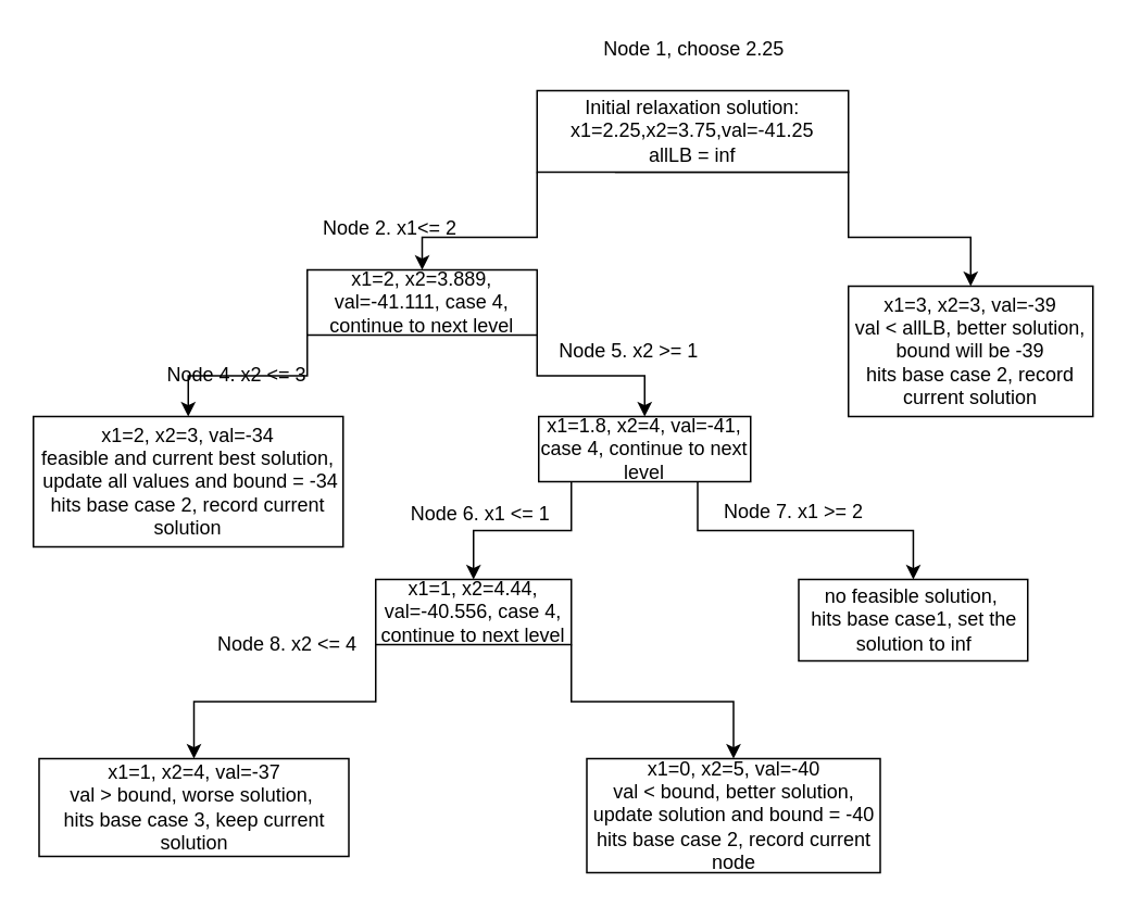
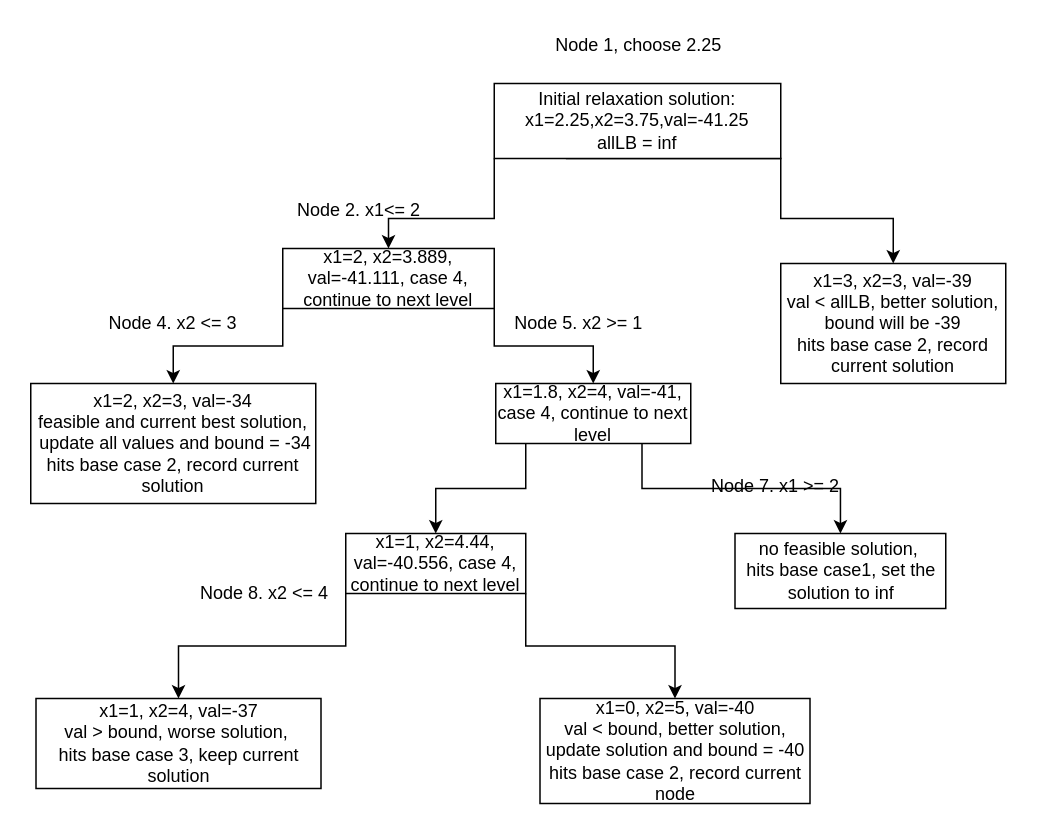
  <mxCell id="0" />
  <mxCell id="1" parent="0" />
  <mxCell id="2" style="edgeStyle=orthogonalEdgeStyle;rounded=0;orthogonalLoop=1;jettySize=auto;html=1;exitX=0;exitY=1;exitDx=0;exitDy=0;entryX=0.5;entryY=0;entryDx=0;entryDy=0;" parent="1" source="4" target="8" edge="1"><mxGeometry relative="1" as="geometry"><mxPoint x="259" y="155" as="targetPoint" /><Array as="points"><mxPoint x="329" y="145" /><mxPoint x="259" y="145" /></Array></mxGeometry></mxCell>
  <mxCell id="3" style="edgeStyle=orthogonalEdgeStyle;rounded=0;orthogonalLoop=1;jettySize=auto;html=1;exitX=0.25;exitY=1;exitDx=0;exitDy=0;entryX=0.5;entryY=0;entryDx=0;entryDy=0;" parent="1" source="4" target="25" edge="1"><mxGeometry relative="1" as="geometry"><Array as="points"><mxPoint x="520" y="105" /><mxPoint x="520" y="145" /><mxPoint x="595" y="145" /></Array></mxGeometry></mxCell>
  <mxCell id="4" value="Initial relaxation solution:&lt;br&gt;x1=2.25,x2=3.75,val=-41.25&lt;br&gt;allLB = inf" style="rounded=0;whiteSpace=wrap;html=1;" parent="1" vertex="1"><mxGeometry x="329" y="55" width="191" height="50" as="geometry" /></mxCell>
  <mxCell id="5" value="Node 2. x1&amp;lt;= 2" style="text;html=1;strokeColor=none;fillColor=none;align=center;verticalAlign=middle;whiteSpace=wrap;rounded=0;" parent="1" vertex="1"><mxGeometry x="193.5" y="130" width="90" height="20" as="geometry" /></mxCell>
  <mxCell id="6" style="edgeStyle=orthogonalEdgeStyle;rounded=0;orthogonalLoop=1;jettySize=auto;html=1;exitX=0;exitY=1;exitDx=0;exitDy=0;entryX=0.5;entryY=0;entryDx=0;entryDy=0;" parent="1" source="8" target="9" edge="1"><mxGeometry relative="1" as="geometry" /></mxCell>
  <mxCell id="7" style="edgeStyle=orthogonalEdgeStyle;rounded=0;orthogonalLoop=1;jettySize=auto;html=1;exitX=1;exitY=1;exitDx=0;exitDy=0;entryX=0.5;entryY=0;entryDx=0;entryDy=0;" parent="1" source="8" target="13" edge="1"><mxGeometry relative="1" as="geometry" /></mxCell>
  <mxCell id="8" value="x1=2, x2=3.889, val=-41.111, case 4, continue to next level" style="rounded=0;whiteSpace=wrap;html=1;" parent="1" vertex="1"><mxGeometry x="188" y="165" width="141" height="40" as="geometry" /></mxCell>
  <mxCell id="9" value="&lt;span&gt;x1=2, x2=3, val=-34&lt;br&gt;feasible and current best solution,&lt;br&gt;&amp;nbsp;update all values and bound = -34&lt;br&gt;hits base case 2, record current solution&lt;br&gt;&lt;/span&gt;" style="rounded=0;whiteSpace=wrap;html=1;" parent="1" vertex="1"><mxGeometry x="20" y="255" width="190" height="80" as="geometry" /></mxCell>
- <mxCell id="10" value="Node 4. x2 &amp;lt;= 3" style="text;html=1;strokeColor=none;fillColor=none;align=center;verticalAlign=middle;whiteSpace=wrap;rounded=0;" parent="1" vertex="1"><mxGeometry x="95" y="220" width="100" height="20" as="geometry" /></mxCell>
+ <mxCell id="10" value="Node 4. x2 &amp;lt;= 3" style="text;html=1;strokeColor=none;fillColor=none;align=center;verticalAlign=middle;whiteSpace=wrap;rounded=0;" parent="1" vertex="1"><mxGeometry x="65" y="205" width="100" height="20" as="geometry" /></mxCell>
  <mxCell id="11" value="" style="edgeStyle=orthogonalEdgeStyle;rounded=0;orthogonalLoop=1;jettySize=auto;html=1;entryX=0.5;entryY=0;entryDx=0;entryDy=0;exitX=0;exitY=1;exitDx=0;exitDy=0;" parent="1" source="13" target="17" edge="1"><mxGeometry relative="1" as="geometry"><mxPoint x="380" y="295" as="sourcePoint" /><mxPoint x="395" y="365" as="targetPoint" /><Array as="points"><mxPoint x="350" y="285" /><mxPoint x="350" y="325" /><mxPoint x="290" y="325" /></Array></mxGeometry></mxCell>
  <mxCell id="12" style="edgeStyle=orthogonalEdgeStyle;rounded=0;orthogonalLoop=1;jettySize=auto;html=1;exitX=0.75;exitY=1;exitDx=0;exitDy=0;" parent="1" source="13" target="22" edge="1"><mxGeometry relative="1" as="geometry" /></mxCell>
  <mxCell id="13" value="&lt;span&gt;x1=1.8, x2=4, val=-41,&lt;br&gt;case 4, continue to next level&lt;br&gt;&lt;/span&gt;" style="rounded=0;whiteSpace=wrap;html=1;" parent="1" vertex="1"><mxGeometry x="330" y="255" width="130" height="40" as="geometry" /></mxCell>
  <mxCell id="14" value="Node 5. x2 &amp;gt;= 1" style="text;html=1;strokeColor=none;fillColor=none;align=center;verticalAlign=middle;whiteSpace=wrap;rounded=0;" parent="1" vertex="1"><mxGeometry x="340" y="205" width="91" height="20" as="geometry" /></mxCell>
  <mxCell id="15" style="edgeStyle=orthogonalEdgeStyle;rounded=0;orthogonalLoop=1;jettySize=auto;html=1;exitX=0;exitY=1;exitDx=0;exitDy=0;entryX=0.5;entryY=0;entryDx=0;entryDy=0;" parent="1" source="17" target="19" edge="1"><mxGeometry relative="1" as="geometry" /></mxCell>
  <mxCell id="16" style="edgeStyle=orthogonalEdgeStyle;rounded=0;orthogonalLoop=1;jettySize=auto;html=1;exitX=1;exitY=1;exitDx=0;exitDy=0;entryX=0.5;entryY=0;entryDx=0;entryDy=0;" edge="1" parent="1" source="17" target="21"><mxGeometry relative="1" as="geometry" /></mxCell>
  <mxCell id="17" value="&lt;span&gt;x1=1, x2=4.44, val=-40.556,&amp;nbsp;&lt;/span&gt;case 4, continue to next level" style="rounded=0;whiteSpace=wrap;html=1;" parent="1" vertex="1"><mxGeometry x="230" y="355" width="120" height="40" as="geometry" /></mxCell>
- <mxCell id="18" value="Node 6. x1 &amp;lt;= 1" style="text;html=1;strokeColor=none;fillColor=none;align=center;verticalAlign=middle;whiteSpace=wrap;rounded=0;" parent="1" vertex="1"><mxGeometry x="249" y="305" width="91" height="20" as="geometry" /></mxCell>
  <mxCell id="19" value="&lt;span&gt;x1=1, x2=4, val=-37&lt;br&gt;val &amp;gt; bound, worse solution,&amp;nbsp;&lt;br&gt;hits base case 3,&amp;nbsp;&lt;/span&gt;keep current solution&lt;span&gt;&lt;br&gt;&lt;/span&gt;" style="rounded=0;whiteSpace=wrap;html=1;" parent="1" vertex="1"><mxGeometry x="23.5" y="465" width="190" height="60" as="geometry" /></mxCell>
  <mxCell id="20" value="Node 8. x2 &amp;lt;= 4" style="text;html=1;strokeColor=none;fillColor=none;align=center;verticalAlign=middle;whiteSpace=wrap;rounded=0;" parent="1" vertex="1"><mxGeometry x="130" y="385" width="92" height="20" as="geometry" /></mxCell>
  <mxCell id="21" value="&lt;span&gt;x1=0, x2=5, val=-40&lt;/span&gt;&lt;br&gt;&lt;span&gt;val &amp;lt; bound, better solution, update solution and bound = -40&lt;/span&gt;&lt;br&gt;&lt;span&gt;hits base case 2,&amp;nbsp;&lt;/span&gt;record current node" style="rounded=0;whiteSpace=wrap;html=1;" parent="1" vertex="1"><mxGeometry x="359.5" y="465" width="180" height="70" as="geometry" /></mxCell>
  <mxCell id="22" value="no feasible solution,&amp;nbsp;&lt;br&gt;hits base case1, set the solution to inf" style="rounded=0;whiteSpace=wrap;html=1;" parent="1" vertex="1"><mxGeometry x="489.5" y="355" width="140.5" height="50" as="geometry" /></mxCell>
- <mxCell id="23" value="&lt;span style=&quot;font-family: &amp;#34;helvetica&amp;#34; ; font-size: 12px ; font-style: normal ; font-weight: 400 ; letter-spacing: normal ; text-align: center ; text-indent: 0px ; text-transform: none ; word-spacing: 0px ; float: none ; display: inline&quot;&gt;Node 7. x1 &amp;gt;= 2&lt;/span&gt;" style="text;whiteSpace=wrap;html=1;" parent="1" vertex="1"><mxGeometry x="442" y="300" width="100" height="30" as="geometry" /></mxCell>
+ <mxCell id="23" value="&lt;span style=&quot;font-family: &amp;#34;helvetica&amp;#34; ; font-size: 12px ; font-style: normal ; font-weight: 400 ; letter-spacing: normal ; text-align: center ; text-indent: 0px ; text-transform: none ; word-spacing: 0px ; float: none ; display: inline&quot;&gt;Node 7. x1 &amp;gt;= 2&lt;/span&gt;" style="text;whiteSpace=wrap;html=1;" parent="1" vertex="1"><mxGeometry x="472" y="310" width="100" height="30" as="geometry" /></mxCell>
  <mxCell id="24" style="edgeStyle=orthogonalEdgeStyle;rounded=0;orthogonalLoop=1;jettySize=auto;html=1;exitX=0.5;exitY=1;exitDx=0;exitDy=0;" parent="1" source="21" target="21" edge="1"><mxGeometry relative="1" as="geometry" /></mxCell>
  <mxCell id="25" value="&lt;span&gt;x1=3, x2=3, val=-39&lt;/span&gt;&lt;br&gt;&lt;span&gt;val &amp;lt; allLB, better solution, bound will be -39&lt;/span&gt;&lt;br&gt;&lt;span&gt;hits base case 2,&amp;nbsp;&lt;/span&gt;&lt;span&gt;record current solution&lt;/span&gt;" style="rounded=0;whiteSpace=wrap;html=1;" parent="1" vertex="1"><mxGeometry x="520" y="175" width="150" height="80" as="geometry" /></mxCell>
  <mxCell id="26" value="Node 1, choose 2.25" style="text;html=1;align=center;verticalAlign=middle;resizable=0;points=[];autosize=1;" vertex="1" parent="1"><mxGeometry x="359.5" y="20" width="130" height="20" as="geometry" /></mxCell>
